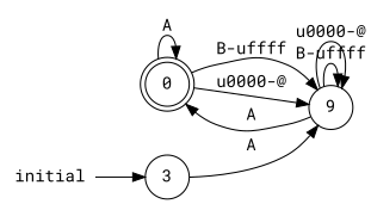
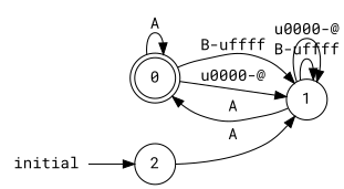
  digraph {
    fontname="Roboto Mono"
    rankdir=LR
    node [fontname="Roboto Mono" shape=circle]
    edge [fontname="Roboto Mono"]
    0 [shape=doublecircle]
-   1 [label=9]
-   2 [label=3]
+   1
+   2
    initial [shape=plaintext]
    0 -> 0 [label=A]
    0 -> 1 [label="B-\uffff"]
    0 -> 1 [label="\u0000-@"]
    1 -> 0 [label=A]
    1 -> 1 [label="B-\uffff"]
    1 -> 1 [label="\u0000-@"]
    2 -> 1 [label=A]
    initial -> 2
  }
